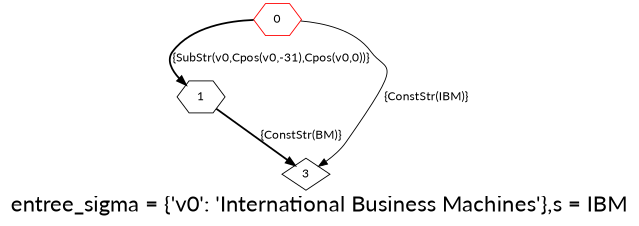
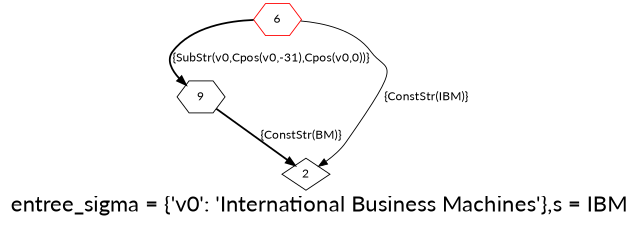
  digraph {
    fontname=Lato
    fontsize=25
    label="entree_sigma = {'v0': 'International Business Machines'},s = IBM"
    node [fontname=Lato shape=hexagon]
    edge [fontname=Lato style=bold]
-   n1 [color=Red label=0]
-   n2 [label=1]
-   n3 [label=3 shape=diamond]
+   n1 [color=Red label=6]
+   n2 [label=9]
+   n3 [label=2 shape=diamond]
    n1 -> n2 [label="{SubStr(v0,Cpos(v0,-31),Cpos(v0,0))}"]
    n1 -> n3 [label="{ConstStr(IBM)}" style=solid]
    n2 -> n3 [label="{ConstStr(BM)}"]
  }
